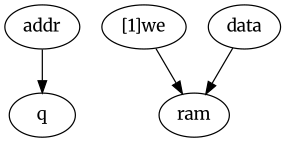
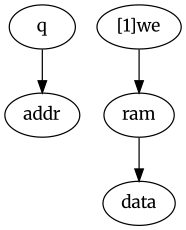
  strict digraph {
    fontname=Merriweather
    node [complexity=3 fontname=Merriweather importance=0.733332933376]
    edge [fontname=Merriweather]
    q [complexity=0 importance=0.333333096832 rank=0.0]
    "[1]we" [complexity=4 rank=0.183333233344]
    ram [importance=0.599999400064 rank=0.199999800021]
    data [complexity=6 rank=0.122222155563]
    addr [importance=0.466666630144 rank=0.155555543381]
    "[1]we" -> ram
-   data -> ram
-   addr -> q
+   ram -> data
+   q -> addr
  }
